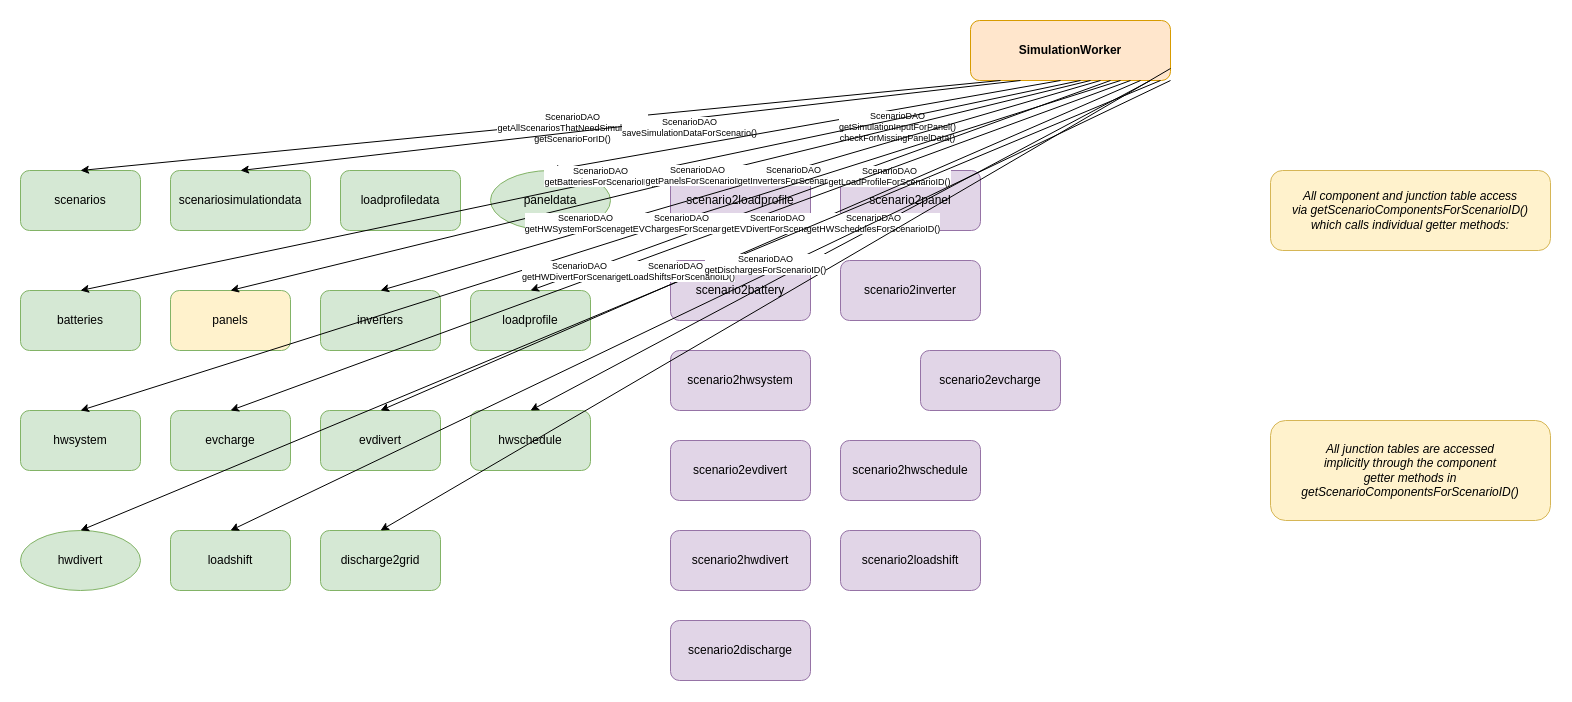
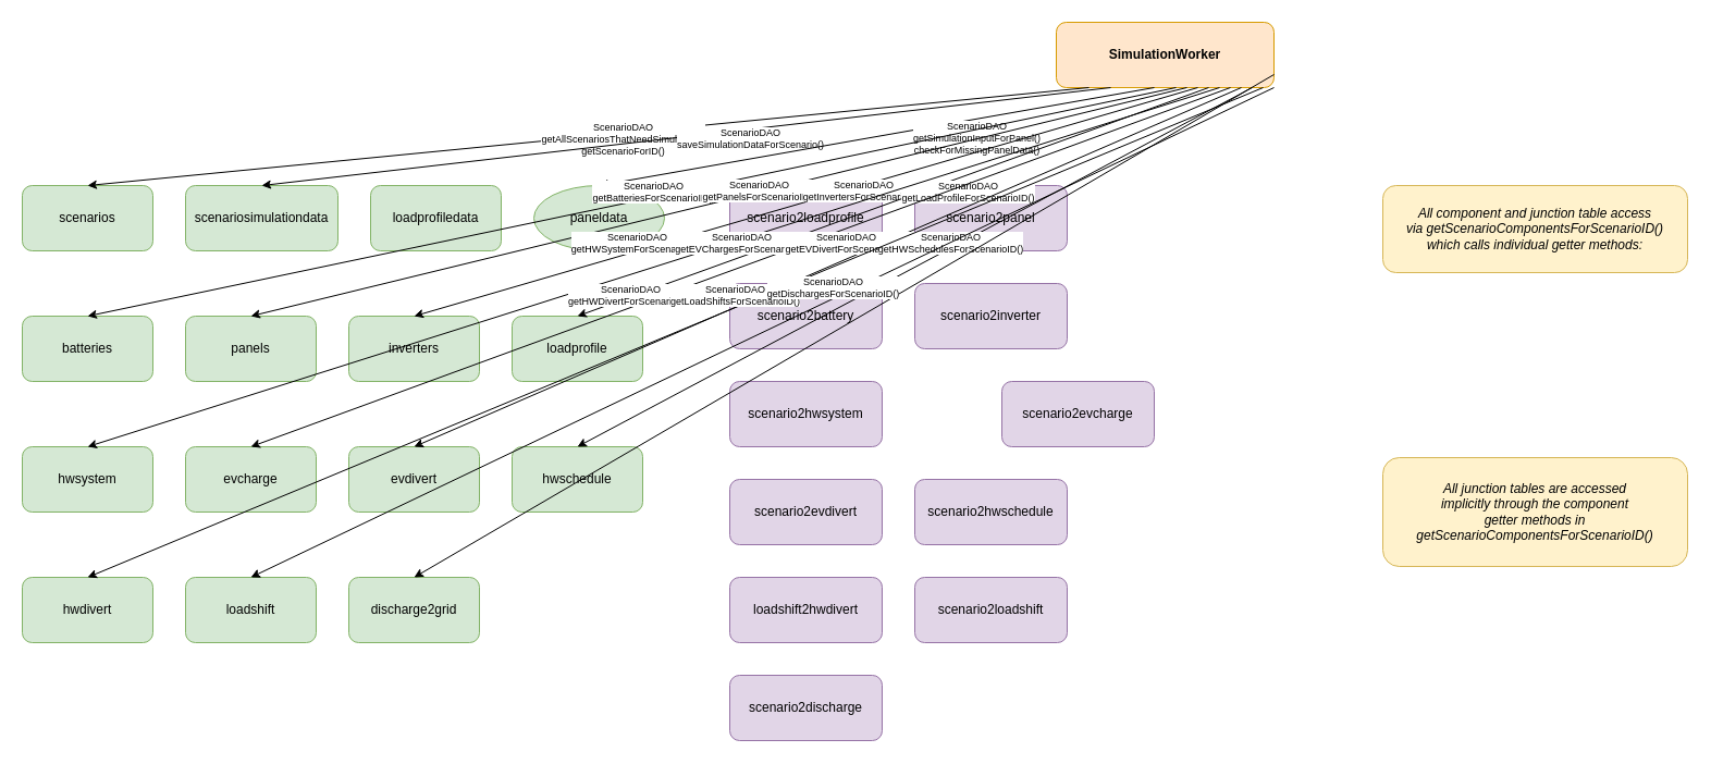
  <mxCell id="0" />
  <mxCell id="1" parent="0" />
  <mxCell id="2" value="SimulationWorker" style="rounded=1;whiteSpace=wrap;html=1;fillColor=#FFE6CC;strokeColor=#D79B00;fontColor=#000000;fontStyle=1;" vertex="1" parent="1"><mxGeometry x="970" y="20" width="200" height="60" as="geometry" /></mxCell>
  <mxCell id="3" value="scenarios" style="rounded=1;whiteSpace=wrap;html=1;fillColor=#D5E8D4;strokeColor=#82B366;fontColor=#000000;" vertex="1" parent="1"><mxGeometry x="20" y="170" width="120" height="60" as="geometry" /></mxCell>
  <mxCell id="4" value="scenariosimulationdata" style="rounded=1;whiteSpace=wrap;html=1;fillColor=#D5E8D4;strokeColor=#82B366;fontColor=#000000;" vertex="1" parent="1"><mxGeometry x="170" y="170" width="140" height="60" as="geometry" /></mxCell>
  <mxCell id="5" value="loadprofiledata" style="rounded=1;whiteSpace=wrap;html=1;fillColor=#D5E8D4;strokeColor=#82B366;fontColor=#000000;" vertex="1" parent="1"><mxGeometry x="340" y="170" width="120" height="60" as="geometry" /></mxCell>
  <mxCell id="6" value="paneldata" style="ellipse;whiteSpace=wrap;html=1;fillColor=#D5E8D4;strokeColor=#82B366;fontColor=#000000;" vertex="1" parent="1"><mxGeometry x="490" y="170" width="120" height="60" as="geometry" /></mxCell>
  <mxCell id="7" value="batteries" style="rounded=1;whiteSpace=wrap;html=1;fillColor=#D5E8D4;strokeColor=#82B366;fontColor=#000000;" vertex="1" parent="1"><mxGeometry x="20" y="290" width="120" height="60" as="geometry" /></mxCell>
- <mxCell id="8" value="panels" style="rounded=1;whiteSpace=wrap;html=1;fillColor=#fff2cc;strokeColor=#82B366;fontColor=#000000;" vertex="1" parent="1"><mxGeometry x="170" y="290" width="120" height="60" as="geometry" /></mxCell>
+ <mxCell id="8" value="panels" style="rounded=1;whiteSpace=wrap;html=1;fillColor=#D5E8D4;strokeColor=#82B366;fontColor=#000000;" vertex="1" parent="1"><mxGeometry x="170" y="290" width="120" height="60" as="geometry" /></mxCell>
  <mxCell id="9" value="inverters" style="rounded=1;whiteSpace=wrap;html=1;fillColor=#D5E8D4;strokeColor=#82B366;fontColor=#000000;" vertex="1" parent="1"><mxGeometry x="320" y="290" width="120" height="60" as="geometry" /></mxCell>
  <mxCell id="10" value="loadprofile" style="rounded=1;whiteSpace=wrap;html=1;fillColor=#D5E8D4;strokeColor=#82B366;fontColor=#000000;" vertex="1" parent="1"><mxGeometry x="470" y="290" width="120" height="60" as="geometry" /></mxCell>
  <mxCell id="11" value="hwsystem" style="rounded=1;whiteSpace=wrap;html=1;fillColor=#D5E8D4;strokeColor=#82B366;fontColor=#000000;" vertex="1" parent="1"><mxGeometry x="20" y="410" width="120" height="60" as="geometry" /></mxCell>
  <mxCell id="12" value="evcharge" style="rounded=1;whiteSpace=wrap;html=1;fillColor=#D5E8D4;strokeColor=#82B366;fontColor=#000000;" vertex="1" parent="1"><mxGeometry x="170" y="410" width="120" height="60" as="geometry" /></mxCell>
  <mxCell id="13" value="evdivert" style="rounded=1;whiteSpace=wrap;html=1;fillColor=#D5E8D4;strokeColor=#82B366;fontColor=#000000;" vertex="1" parent="1"><mxGeometry x="320" y="410" width="120" height="60" as="geometry" /></mxCell>
  <mxCell id="14" value="hwschedule" style="rounded=1;whiteSpace=wrap;html=1;fillColor=#D5E8D4;strokeColor=#82B366;fontColor=#000000;" vertex="1" parent="1"><mxGeometry x="470" y="410" width="120" height="60" as="geometry" /></mxCell>
- <mxCell id="15" value="hwdivert" style="ellipse;whiteSpace=wrap;html=1;fillColor=#D5E8D4;strokeColor=#82B366;fontColor=#000000;" vertex="1" parent="1"><mxGeometry x="20" y="530" width="120" height="60" as="geometry" /></mxCell>
+ <mxCell id="15" value="hwdivert" style="rounded=1;whiteSpace=wrap;html=1;fillColor=#D5E8D4;strokeColor=#82B366;fontColor=#000000;" vertex="1" parent="1"><mxGeometry x="20" y="530" width="120" height="60" as="geometry" /></mxCell>
  <mxCell id="16" value="loadshift" style="rounded=1;whiteSpace=wrap;html=1;fillColor=#D5E8D4;strokeColor=#82B366;fontColor=#000000;" vertex="1" parent="1"><mxGeometry x="170" y="530" width="120" height="60" as="geometry" /></mxCell>
  <mxCell id="17" value="discharge2grid" style="rounded=1;whiteSpace=wrap;html=1;fillColor=#D5E8D4;strokeColor=#82B366;fontColor=#000000;" vertex="1" parent="1"><mxGeometry x="320" y="530" width="120" height="60" as="geometry" /></mxCell>
  <mxCell id="18" value="scenario2loadprofile" style="rounded=1;whiteSpace=wrap;html=1;fillColor=#E1D5E7;strokeColor=#9673A6;fontColor=#000000;" vertex="1" parent="1"><mxGeometry x="670" y="170" width="140" height="60" as="geometry" /></mxCell>
  <mxCell id="19" value="scenario2panel" style="rounded=1;whiteSpace=wrap;html=1;fillColor=#E1D5E7;strokeColor=#9673A6;fontColor=#000000;" vertex="1" parent="1"><mxGeometry x="840" y="170" width="140" height="60" as="geometry" /></mxCell>
  <mxCell id="20" value="scenario2battery" style="rounded=1;whiteSpace=wrap;html=1;fillColor=#E1D5E7;strokeColor=#9673A6;fontColor=#000000;" vertex="1" parent="1"><mxGeometry x="670" y="260" width="140" height="60" as="geometry" /></mxCell>
  <mxCell id="21" value="scenario2inverter" style="rounded=1;whiteSpace=wrap;html=1;fillColor=#E1D5E7;strokeColor=#9673A6;fontColor=#000000;" vertex="1" parent="1"><mxGeometry x="840" y="260" width="140" height="60" as="geometry" /></mxCell>
  <mxCell id="22" value="scenario2hwsystem" style="rounded=1;whiteSpace=wrap;html=1;fillColor=#E1D5E7;strokeColor=#9673A6;fontColor=#000000;" vertex="1" parent="1"><mxGeometry x="670" y="350" width="140" height="60" as="geometry" /></mxCell>
  <mxCell id="23" value="scenario2evcharge" style="rounded=1;whiteSpace=wrap;html=1;fillColor=#E1D5E7;strokeColor=#9673A6;fontColor=#000000;" vertex="1" parent="1"><mxGeometry x="920" y="350" width="140" height="60" as="geometry" /></mxCell>
  <mxCell id="24" value="scenario2evdivert" style="rounded=1;whiteSpace=wrap;html=1;fillColor=#E1D5E7;strokeColor=#9673A6;fontColor=#000000;" vertex="1" parent="1"><mxGeometry x="670" y="440" width="140" height="60" as="geometry" /></mxCell>
  <mxCell id="25" value="scenario2hwschedule" style="rounded=1;whiteSpace=wrap;html=1;fillColor=#E1D5E7;strokeColor=#9673A6;fontColor=#000000;" vertex="1" parent="1"><mxGeometry x="840" y="440" width="140" height="60" as="geometry" /></mxCell>
- <mxCell id="26" value="scenario2hwdivert" style="rounded=1;whiteSpace=wrap;html=1;fillColor=#E1D5E7;strokeColor=#9673A6;fontColor=#000000;" vertex="1" parent="1"><mxGeometry x="670" y="530" width="140" height="60" as="geometry" /></mxCell>
+ <mxCell id="26" value="loadshift2hwdivert" style="rounded=1;whiteSpace=wrap;html=1;fillColor=#E1D5E7;strokeColor=#9673A6;fontColor=#000000;" vertex="1" parent="1"><mxGeometry x="670" y="530" width="140" height="60" as="geometry" /></mxCell>
  <mxCell id="27" value="scenario2loadshift" style="rounded=1;whiteSpace=wrap;html=1;fillColor=#E1D5E7;strokeColor=#9673A6;fontColor=#000000;" vertex="1" parent="1"><mxGeometry x="840" y="530" width="140" height="60" as="geometry" /></mxCell>
  <mxCell id="28" value="scenario2discharge" style="rounded=1;whiteSpace=wrap;html=1;fillColor=#E1D5E7;strokeColor=#9673A6;fontColor=#000000;" vertex="1" parent="1"><mxGeometry x="670" y="620" width="140" height="60" as="geometry" /></mxCell>
  <mxCell id="29" value="" style="endArrow=classic;html=1;rounded=1;exitX=0.15;exitY=1;exitDx=0;exitDy=0;entryX=0.5;entryY=0;entryDx=0;entryDy=0;" edge="1" parent="1" source="2" target="3"><mxGeometry width="50" height="50" relative="1" as="geometry"><mxPoint x="1170" y="370" as="sourcePoint" /><mxPoint x="1220" y="320" as="targetPoint" /></mxGeometry></mxCell>
  <mxCell id="30" value="ScenarioDAO&#10;getAllScenariosThatNeedSimulation()&#10;getScenarioForID()" style="edgeLabel;html=1;align=center;verticalAlign=middle;resizable=0;points=[];fontSize=9;fontColor=#000000;labelBackgroundColor=#FFFFFF;" vertex="1" connectable="0" parent="29"><mxGeometry x="-0.2" y="1" relative="1" as="geometry"><mxPoint x="-60" y="10" as="offset" /></mxGeometry></mxCell>
  <mxCell id="31" value="" style="endArrow=classic;html=1;rounded=1;exitX=0.25;exitY=1;exitDx=0;exitDy=0;entryX=0.5;entryY=0;entryDx=0;entryDy=0;" edge="1" parent="1" source="2" target="4"><mxGeometry width="50" height="50" relative="1" as="geometry"><mxPoint x="1170" y="370" as="sourcePoint" /><mxPoint x="1220" y="320" as="targetPoint" /></mxGeometry></mxCell>
  <mxCell id="32" value="ScenarioDAO&#10;saveSimulationDataForScenario()" style="edgeLabel;html=1;align=center;verticalAlign=middle;resizable=0;points=[];fontSize=9;fontColor=#000000;labelBackgroundColor=#FFFFFF;" vertex="1" connectable="0" parent="31"><mxGeometry x="-0.2" y="1" relative="1" as="geometry"><mxPoint x="-20" y="10" as="offset" /></mxGeometry></mxCell>
  <mxCell id="33" value="" style="endArrow=classic;html=1;rounded=1;exitX=0.45;exitY=1;exitDx=0;exitDy=0;entryX=0.5;entryY=0;entryDx=0;entryDy=0;" edge="1" parent="1" source="2" target="6"><mxGeometry width="50" height="50" relative="1" as="geometry"><mxPoint x="1170" y="370" as="sourcePoint" /><mxPoint x="1220" y="320" as="targetPoint" /></mxGeometry></mxCell>
  <mxCell id="34" value="ScenarioDAO&#10;getSimulationInputForPanel()&#10;checkForMissingPanelData()" style="edgeLabel;html=1;align=center;verticalAlign=middle;resizable=0;points=[];fontSize=9;fontColor=#000000;labelBackgroundColor=#FFFFFF;" vertex="1" connectable="0" parent="33"><mxGeometry x="-0.2" y="1" relative="1" as="geometry"><mxPoint x="40" y="10" as="offset" /></mxGeometry></mxCell>
  <mxCell id="35" value="All component and junction table access&#10;via getScenarioComponentsForScenarioID()&#10;which calls individual getter methods:" style="rounded=1;whiteSpace=wrap;html=1;fillColor=#FFF2CC;strokeColor=#D6B656;fontColor=#000000;fontStyle=2;" vertex="1" parent="1"><mxGeometry x="1270" y="170" width="280" height="80" as="geometry" /></mxCell>
  <mxCell id="36" value="" style="endArrow=classic;html=1;rounded=1;exitX=0.55;exitY=1;exitDx=0;exitDy=0;entryX=0.5;entryY=0;entryDx=0;entryDy=0;" edge="1" parent="1" source="2" target="7"><mxGeometry width="50" height="50" relative="1" as="geometry"><mxPoint x="1170" y="370" as="sourcePoint" /><mxPoint x="1220" y="320" as="targetPoint" /></mxGeometry></mxCell>
  <mxCell id="37" value="ScenarioDAO&#10;getBatteriesForScenarioID()" style="edgeLabel;html=1;align=center;verticalAlign=middle;resizable=0;points=[];fontSize=9;fontColor=#000000;labelBackgroundColor=#FFFFFF;" vertex="1" connectable="0" parent="36"><mxGeometry x="-0.2" y="1" relative="1" as="geometry"><mxPoint x="-80" y="10" as="offset" /></mxGeometry></mxCell>
  <mxCell id="38" value="" style="endArrow=classic;html=1;rounded=1;exitX=0.6;exitY=1;exitDx=0;exitDy=0;entryX=0.5;entryY=0;entryDx=0;entryDy=0;" edge="1" parent="1" source="2" target="8"><mxGeometry width="50" height="50" relative="1" as="geometry"><mxPoint x="1170" y="370" as="sourcePoint" /><mxPoint x="1220" y="320" as="targetPoint" /></mxGeometry></mxCell>
  <mxCell id="39" value="ScenarioDAO&#10;getPanelsForScenarioID()" style="edgeLabel;html=1;align=center;verticalAlign=middle;resizable=0;points=[];fontSize=9;fontColor=#000000;labelBackgroundColor=#FFFFFF;" vertex="1" connectable="0" parent="38"><mxGeometry x="-0.2" y="1" relative="1" as="geometry"><mxPoint x="-50" y="10" as="offset" /></mxGeometry></mxCell>
  <mxCell id="40" value="" style="endArrow=classic;html=1;rounded=1;exitX=0.65;exitY=1;exitDx=0;exitDy=0;entryX=0.5;entryY=0;entryDx=0;entryDy=0;" edge="1" parent="1" source="2" target="9"><mxGeometry width="50" height="50" relative="1" as="geometry"><mxPoint x="1170" y="370" as="sourcePoint" /><mxPoint x="1220" y="320" as="targetPoint" /></mxGeometry></mxCell>
  <mxCell id="41" value="ScenarioDAO&#10;getInvertersForScenarioID()" style="edgeLabel;html=1;align=center;verticalAlign=middle;resizable=0;points=[];fontSize=9;fontColor=#000000;labelBackgroundColor=#FFFFFF;" vertex="1" connectable="0" parent="40"><mxGeometry x="-0.2" y="1" relative="1" as="geometry"><mxPoint x="-20" y="10" as="offset" /></mxGeometry></mxCell>
  <mxCell id="42" value="" style="endArrow=classic;html=1;rounded=1;exitX=0.7;exitY=1;exitDx=0;exitDy=0;entryX=0.5;entryY=0;entryDx=0;entryDy=0;" edge="1" parent="1" source="2" target="10"><mxGeometry width="50" height="50" relative="1" as="geometry"><mxPoint x="1170" y="370" as="sourcePoint" /><mxPoint x="1220" y="320" as="targetPoint" /></mxGeometry></mxCell>
  <mxCell id="43" value="ScenarioDAO&#10;getLoadProfileForScenarioID()" style="edgeLabel;html=1;align=center;verticalAlign=middle;resizable=0;points=[];fontSize=9;fontColor=#000000;labelBackgroundColor=#FFFFFF;" vertex="1" connectable="0" parent="42"><mxGeometry x="-0.2" y="1" relative="1" as="geometry"><mxPoint x="10" y="10" as="offset" /></mxGeometry></mxCell>
  <mxCell id="44" value="" style="endArrow=classic;html=1;rounded=1;exitX=0.75;exitY=1;exitDx=0;exitDy=0;entryX=0.5;entryY=0;entryDx=0;entryDy=0;" edge="1" parent="1" source="2" target="11"><mxGeometry width="50" height="50" relative="1" as="geometry"><mxPoint x="1170" y="470" as="sourcePoint" /><mxPoint x="1220" y="420" as="targetPoint" /></mxGeometry></mxCell>
  <mxCell id="45" value="ScenarioDAO&#10;getHWSystemForScenarioID()" style="edgeLabel;html=1;align=center;verticalAlign=middle;resizable=0;points=[];fontSize=9;fontColor=#000000;labelBackgroundColor=#FFFFFF;" vertex="1" connectable="0" parent="44"><mxGeometry x="-0.2" y="1" relative="1" as="geometry"><mxPoint x="-120" y="10" as="offset" /></mxGeometry></mxCell>
  <mxCell id="46" value="" style="endArrow=classic;html=1;rounded=1;exitX=0.8;exitY=1;exitDx=0;exitDy=0;entryX=0.5;entryY=0;entryDx=0;entryDy=0;" edge="1" parent="1" source="2" target="12"><mxGeometry width="50" height="50" relative="1" as="geometry"><mxPoint x="1170" y="470" as="sourcePoint" /><mxPoint x="1220" y="420" as="targetPoint" /></mxGeometry></mxCell>
  <mxCell id="47" value="ScenarioDAO&#10;getEVChargesForScenarioID()" style="edgeLabel;html=1;align=center;verticalAlign=middle;resizable=0;points=[];fontSize=9;fontColor=#000000;labelBackgroundColor=#FFFFFF;" vertex="1" connectable="0" parent="46"><mxGeometry x="-0.2" y="1" relative="1" as="geometry"><mxPoint x="-90" y="10" as="offset" /></mxGeometry></mxCell>
  <mxCell id="48" value="" style="endArrow=classic;html=1;rounded=1;exitX=0.85;exitY=1;exitDx=0;exitDy=0;entryX=0.5;entryY=0;entryDx=0;entryDy=0;" edge="1" parent="1" source="2" target="13"><mxGeometry width="50" height="50" relative="1" as="geometry"><mxPoint x="1170" y="470" as="sourcePoint" /><mxPoint x="1220" y="420" as="targetPoint" /></mxGeometry></mxCell>
  <mxCell id="49" value="ScenarioDAO&#10;getEVDivertForScenarioID()" style="edgeLabel;html=1;align=center;verticalAlign=middle;resizable=0;points=[];fontSize=9;fontColor=#000000;labelBackgroundColor=#FFFFFF;" vertex="1" connectable="0" parent="48"><mxGeometry x="-0.2" y="1" relative="1" as="geometry"><mxPoint x="-60" y="10" as="offset" /></mxGeometry></mxCell>
  <mxCell id="50" value="" style="endArrow=classic;html=1;rounded=1;exitX=0.9;exitY=1;exitDx=0;exitDy=0;entryX=0.5;entryY=0;entryDx=0;entryDy=0;" edge="1" parent="1" source="2" target="14"><mxGeometry width="50" height="50" relative="1" as="geometry"><mxPoint x="1170" y="470" as="sourcePoint" /><mxPoint x="1220" y="420" as="targetPoint" /></mxGeometry></mxCell>
  <mxCell id="51" value="ScenarioDAO&#10;getHWSchedulesForScenarioID()" style="edgeLabel;html=1;align=center;verticalAlign=middle;resizable=0;points=[];fontSize=9;fontColor=#000000;labelBackgroundColor=#FFFFFF;" vertex="1" connectable="0" parent="50"><mxGeometry x="-0.2" y="1" relative="1" as="geometry"><mxPoint x="-30" y="10" as="offset" /></mxGeometry></mxCell>
  <mxCell id="52" value="" style="endArrow=classic;html=1;rounded=1;exitX=0.95;exitY=1;exitDx=0;exitDy=0;entryX=0.5;entryY=0;entryDx=0;entryDy=0;" edge="1" parent="1" source="2" target="15"><mxGeometry width="50" height="50" relative="1" as="geometry"><mxPoint x="1170" y="570" as="sourcePoint" /><mxPoint x="1220" y="520" as="targetPoint" /></mxGeometry></mxCell>
  <mxCell id="53" value="ScenarioDAO&#10;getHWDivertForScenarioID()" style="edgeLabel;html=1;align=center;verticalAlign=middle;resizable=0;points=[];fontSize=9;fontColor=#000000;labelBackgroundColor=#FFFFFF;" vertex="1" connectable="0" parent="52"><mxGeometry x="-0.2" y="1" relative="1" as="geometry"><mxPoint x="-150" y="10" as="offset" /></mxGeometry></mxCell>
  <mxCell id="54" value="" style="endArrow=classic;html=1;rounded=1;exitX=1;exitY=1;exitDx=0;exitDy=0;entryX=0.5;entryY=0;entryDx=0;entryDy=0;" edge="1" parent="1" source="2" target="16"><mxGeometry width="50" height="50" relative="1" as="geometry"><mxPoint x="1170" y="570" as="sourcePoint" /><mxPoint x="1220" y="520" as="targetPoint" /></mxGeometry></mxCell>
  <mxCell id="55" value="ScenarioDAO&#10;getLoadShiftsForScenarioID()" style="edgeLabel;html=1;align=center;verticalAlign=middle;resizable=0;points=[];fontSize=9;fontColor=#000000;labelBackgroundColor=#FFFFFF;" vertex="1" connectable="0" parent="54"><mxGeometry x="-0.2" y="1" relative="1" as="geometry"><mxPoint x="-120" y="10" as="offset" /></mxGeometry></mxCell>
  <mxCell id="56" value="" style="endArrow=classic;html=1;rounded=1;exitX=1;exitY=0.8;exitDx=0;exitDy=0;entryX=0.5;entryY=0;entryDx=0;entryDy=0;" edge="1" parent="1" source="2" target="17"><mxGeometry width="50" height="50" relative="1" as="geometry"><mxPoint x="1170" y="570" as="sourcePoint" /><mxPoint x="1220" y="520" as="targetPoint" /></mxGeometry></mxCell>
  <mxCell id="57" value="ScenarioDAO&#10;getDischargesForScenarioID()" style="edgeLabel;html=1;align=center;verticalAlign=middle;resizable=0;points=[];fontSize=9;fontColor=#000000;labelBackgroundColor=#FFFFFF;" vertex="1" connectable="0" parent="56"><mxGeometry x="-0.2" y="1" relative="1" as="geometry"><mxPoint x="-90" y="10" as="offset" /></mxGeometry></mxCell>
  <mxCell id="58" value="All junction tables are accessed&#10;implicitly through the component&#10;getter methods in&#10;getScenarioComponentsForScenarioID()" style="rounded=1;whiteSpace=wrap;html=1;fillColor=#FFF2CC;strokeColor=#D6B656;fontColor=#000000;fontStyle=2;" vertex="1" parent="1"><mxGeometry x="1270" y="420" width="280" height="100" as="geometry" /></mxCell>
